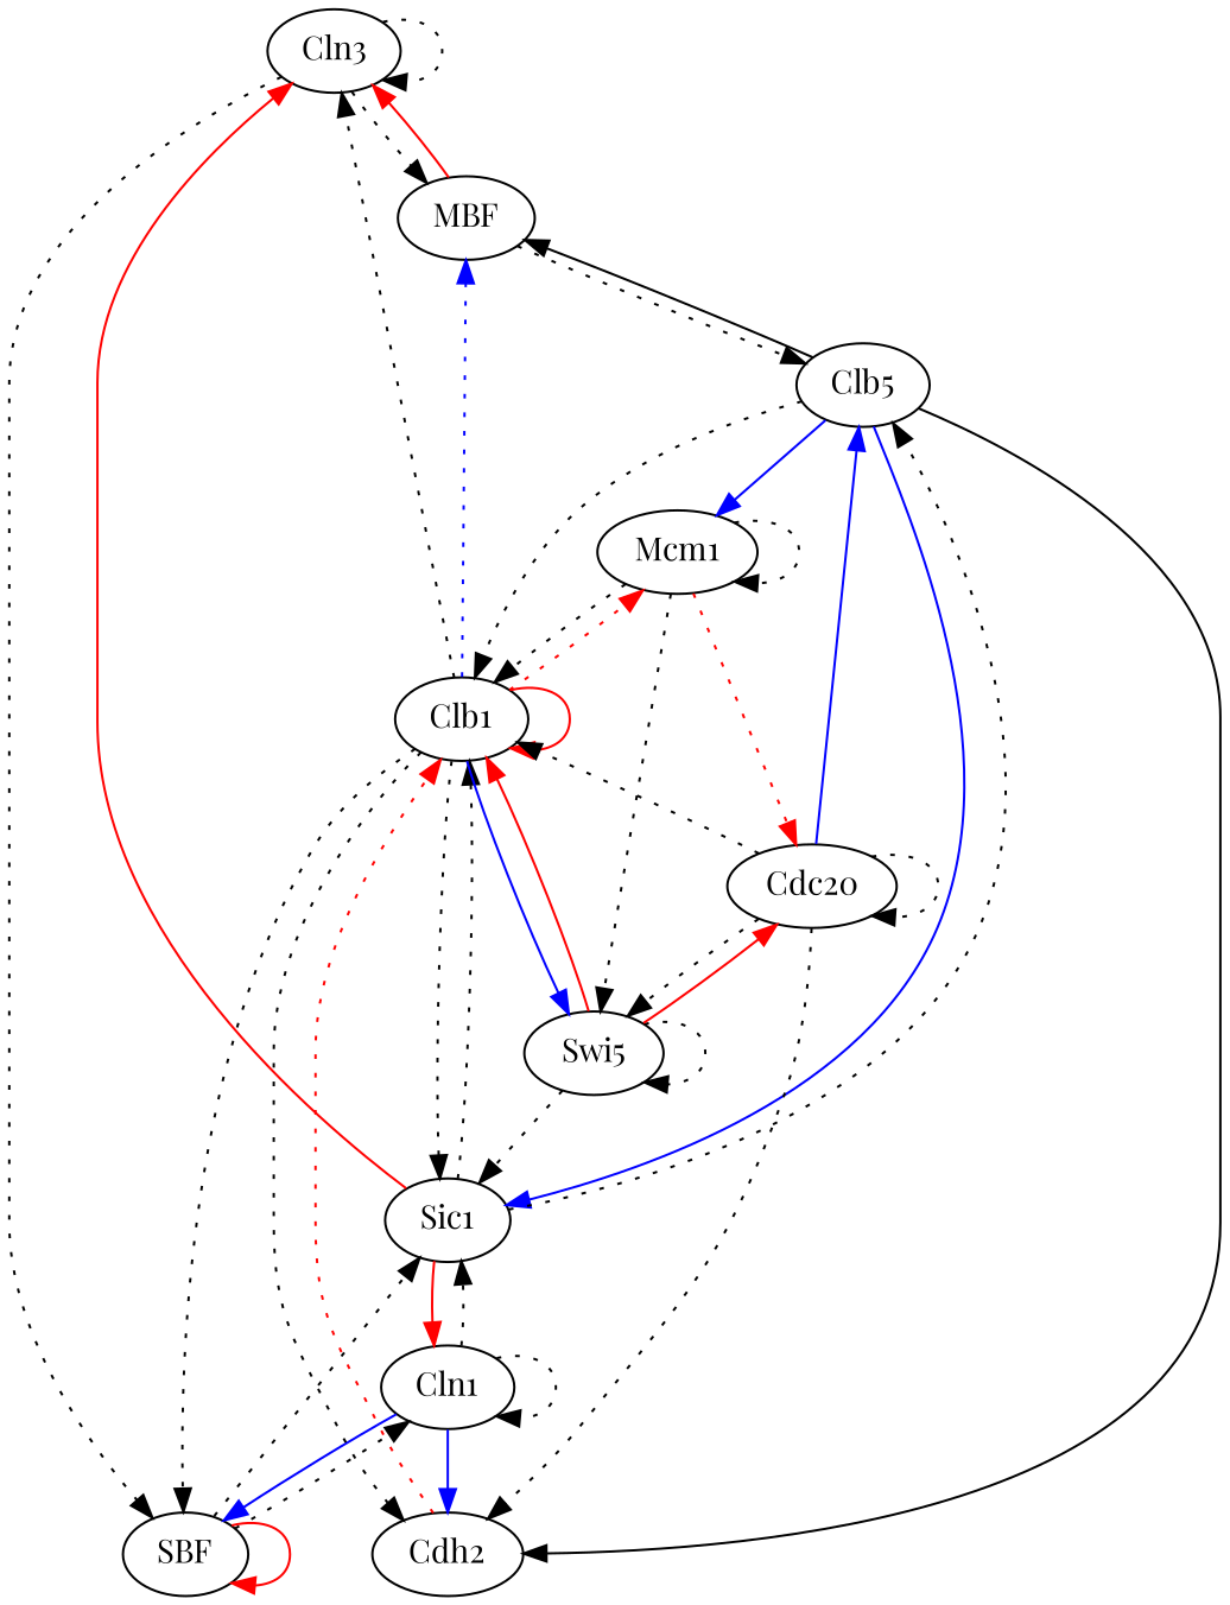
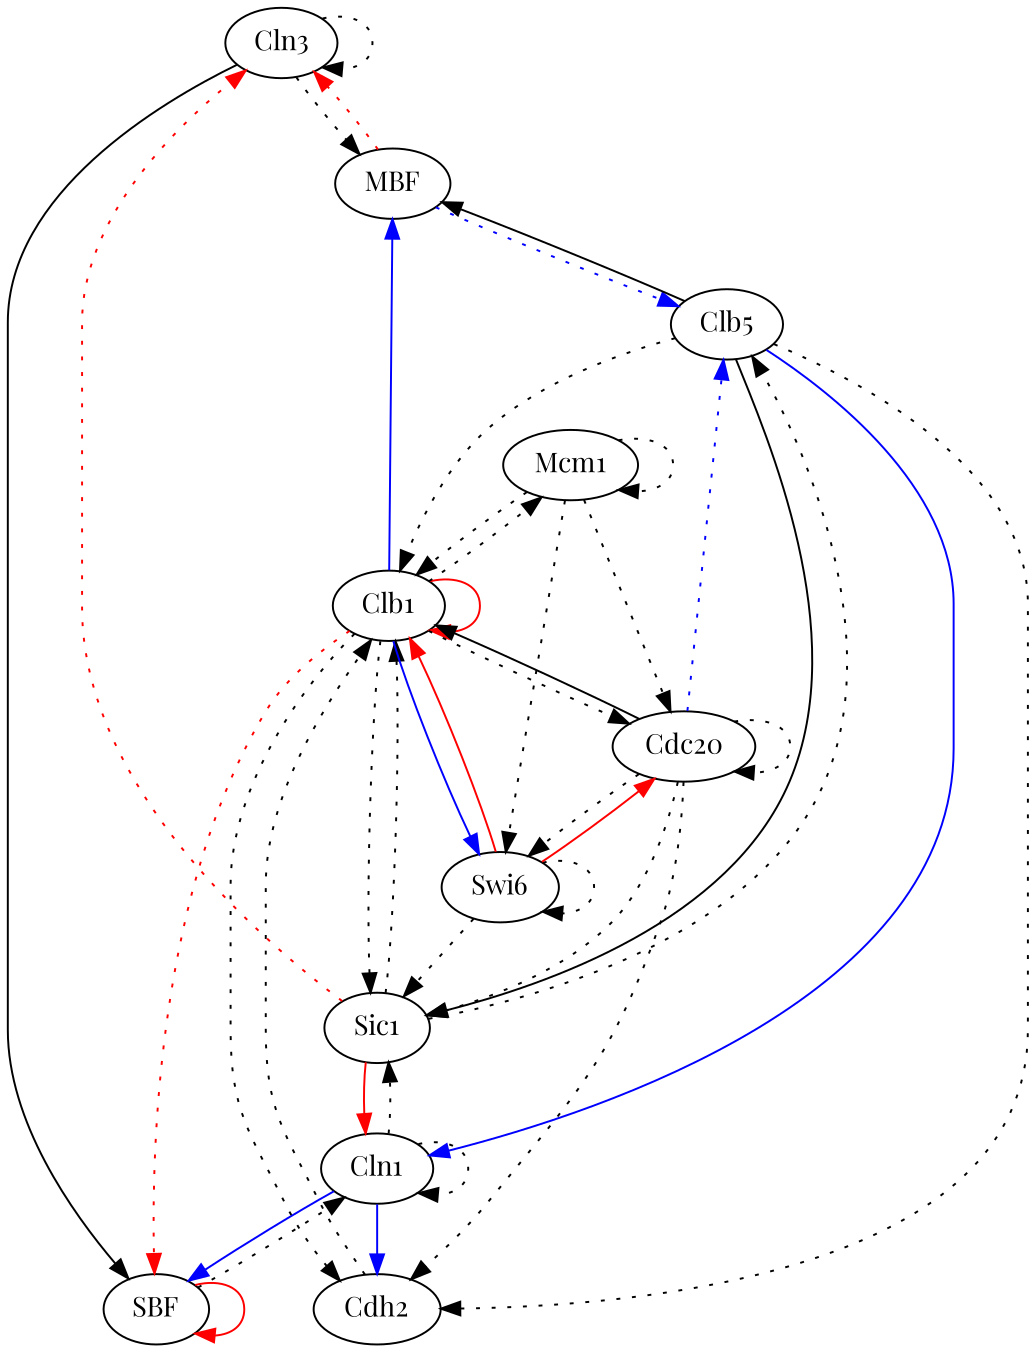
  digraph {
    fontname="Playfair Display"
    node [fontname="Playfair Display"]
    edge [fontname="Playfair Display" style=dotted]
    n1 [label=Cln3]
    n2 [label=MBF]
    n3 [label=SBF]
    n4 [label=Clb5]
    n5 [label=Cln1]
    n6 [label=Cdh2]
    n7 [label=Sic1]
    n8 [label=Clb1]
    n9 [label=Mcm1]
-   n10 [label=Swi5]
+   n10 [label=Swi6]
    n11 [label=Cdc20]
    n1 -> n1
    n1 -> n2
-   n1 -> n3
-   n2 -> n1 [color=red style=""]
-   n2 -> n4
+   n1 -> n3 [style=solid]
+   n2 -> n1 [color=red]
+   n2 -> n4 [color=blue]
    n3 -> n3 [color=red style=""]
    n3 -> n5
    n4 -> n2 [color=black style=""]
-   n4 -> n6 [style=solid]
-   n4 -> n7 [color=blue style=""]
+   n4 -> n6
+   n4 -> n7 [color=black style=""]
    n4 -> n8
-   n4 -> n9 [color=blue style=""]
+   n4 -> n5 [color=blue style=""]
    n5 -> n3 [color=blue style=""]
    n5 -> n5
    n5 -> n6 [color=blue style=""]
    n5 -> n7
-   n6 -> n8 [color=red]
-   n7 -> n1 [color=red style=""]
+   n6 -> n8
+   n7 -> n1 [color=red]
    n7 -> n4
    n7 -> n5 [color=red style=""]
    n7 -> n8
-   n8 -> n2 [color=blue]
-   n8 -> n3
+   n8 -> n2 [color=blue style=""]
+   n8 -> n3 [color=red]
    n8 -> n6
    n8 -> n7
    n8 -> n8 [color=red style=""]
-   n8 -> n9 [color=red]
+   n8 -> n9
    n8 -> n10 [color=blue style=""]
-   n8 -> n1
+   n8 -> n11
    n9 -> n8
    n9 -> n9
    n9 -> n10
-   n9 -> n11 [color=red]
+   n9 -> n11
    n10 -> n7
    n10 -> n8 [color=red style=""]
    n10 -> n10
    n10 -> n11 [color=red style=""]
-   n11 -> n4 [color=blue style=""]
+   n11 -> n4 [color=blue]
    n11 -> n6
-   n3 -> n7
-   n11 -> n8
+   n11 -> n7
+   n11 -> n8 [style=solid]
    n11 -> n10
    n11 -> n11
  }
